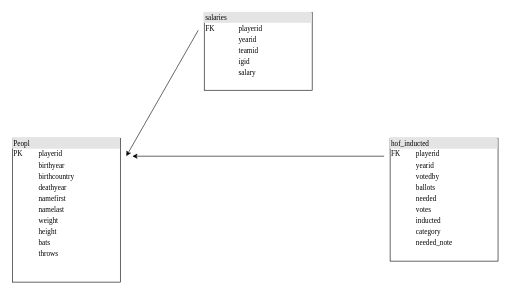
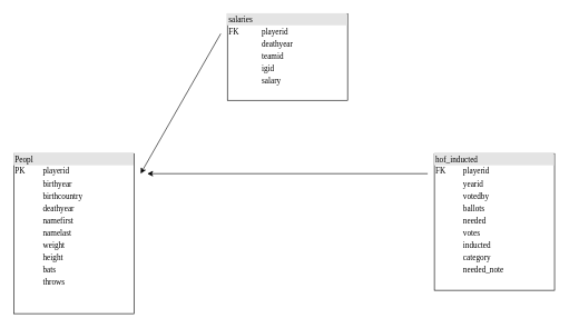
  <mxCell id="0" />
  <mxCell id="1" parent="0" />
  <mxCell id="2" value="&lt;div style=&quot;box-sizing: border-box ; width: 100% ; background: #e4e4e4 ; padding: 2px&quot;&gt;hof_inducted&lt;/div&gt;&lt;table style=&quot;width: 100% ; font-size: 1em&quot; cellspacing=&quot;0&quot; cellpadding=&quot;2&quot;&gt;&lt;tbody&gt;&lt;tr&gt;&lt;td&gt;FK&lt;/td&gt;&lt;td&gt;playerid&lt;/td&gt;&lt;/tr&gt;&lt;tr&gt;&lt;td&gt;&lt;br&gt;&lt;/td&gt;&lt;td&gt;yearid&lt;/td&gt;&lt;/tr&gt;&lt;tr&gt;&lt;td&gt;&lt;br&gt;&lt;/td&gt;&lt;td&gt;votedby&lt;/td&gt;&lt;/tr&gt;&lt;tr&gt;&lt;td&gt;&lt;br&gt;&lt;/td&gt;&lt;td&gt;ballots&lt;br&gt;&lt;/td&gt;&lt;/tr&gt;&lt;tr&gt;&lt;td&gt;&lt;br&gt;&lt;/td&gt;&lt;td&gt;needed&lt;br&gt;&lt;/td&gt;&lt;/tr&gt;&lt;tr&gt;&lt;td&gt;&lt;br&gt;&lt;/td&gt;&lt;td&gt;votes&lt;br&gt;&lt;/td&gt;&lt;/tr&gt;&lt;tr&gt;&lt;td&gt;&lt;br&gt;&lt;/td&gt;&lt;td&gt;inducted&lt;br&gt;&lt;/td&gt;&lt;/tr&gt;&lt;tr&gt;&lt;td&gt;&lt;br&gt;&lt;/td&gt;&lt;td&gt;category&lt;br&gt;&lt;/td&gt;&lt;/tr&gt;&lt;tr&gt;&lt;td&gt;&lt;br&gt;&lt;/td&gt;&lt;td&gt;needed_note&lt;br&gt;&lt;/td&gt;&lt;/tr&gt;&lt;/tbody&gt;&lt;/table&gt;" style="verticalAlign=top;align=left;overflow=fill;html=1;rounded=0;shadow=0;comic=0;labelBackgroundColor=none;strokeColor=#000000;strokeWidth=1;fillColor=#ffffff;fontFamily=Verdana;fontSize=12;fontColor=#000000;" parent="1" vertex="1"><mxGeometry x="650" y="230" width="180" height="205" as="geometry" /></mxCell>
  <mxCell id="3" value="&lt;div style=&quot;box-sizing: border-box ; width: 100% ; background: #e4e4e4 ; padding: 2px&quot;&gt;Peopl&lt;/div&gt;&lt;table style=&quot;width: 100% ; font-size: 1em&quot; cellspacing=&quot;0&quot; cellpadding=&quot;2&quot;&gt;&lt;tbody&gt;&lt;tr&gt;&lt;td&gt;PK&lt;/td&gt;&lt;td&gt;playerid&lt;/td&gt;&lt;/tr&gt;&lt;tr&gt;&lt;td&gt;&lt;br&gt;&lt;/td&gt;&lt;td&gt;birthyear&lt;/td&gt;&lt;/tr&gt;&lt;tr&gt;&lt;td&gt;&lt;br&gt;&lt;/td&gt;&lt;td&gt;birthcountry&lt;/td&gt;&lt;/tr&gt;&lt;tr&gt;&lt;td&gt;&lt;br&gt;&lt;/td&gt;&lt;td&gt;deathyear&lt;br&gt;&lt;/td&gt;&lt;/tr&gt;&lt;tr&gt;&lt;td&gt;&lt;br&gt;&lt;/td&gt;&lt;td&gt;namefirst&lt;br&gt;&lt;/td&gt;&lt;/tr&gt;&lt;tr&gt;&lt;td&gt;&lt;br&gt;&lt;/td&gt;&lt;td&gt;namelast&lt;br&gt;&lt;/td&gt;&lt;/tr&gt;&lt;tr&gt;&lt;td&gt;&lt;br&gt;&lt;/td&gt;&lt;td&gt;weight&lt;br&gt;&lt;/td&gt;&lt;/tr&gt;&lt;tr&gt;&lt;td&gt;&lt;br&gt;&lt;/td&gt;&lt;td&gt;height&lt;br&gt;&lt;/td&gt;&lt;/tr&gt;&lt;tr&gt;&lt;td&gt;&lt;br&gt;&lt;/td&gt;&lt;td&gt;bats&lt;br&gt;&lt;/td&gt;&lt;/tr&gt;&lt;tr&gt;&lt;td&gt;&lt;br&gt;&lt;/td&gt;&lt;td&gt;throws&lt;br&gt;&lt;/td&gt;&lt;/tr&gt;&lt;/tbody&gt;&lt;/table&gt;" style="verticalAlign=top;align=left;overflow=fill;html=1;rounded=0;shadow=0;comic=0;labelBackgroundColor=none;strokeColor=#000000;strokeWidth=1;fillColor=#ffffff;fontFamily=Verdana;fontSize=12;fontColor=#000000;" parent="1" vertex="1"><mxGeometry x="20" y="230" width="180" height="240" as="geometry" /></mxCell>
- <mxCell id="4" value="&lt;div style=&quot;box-sizing: border-box ; width: 100% ; background: #e4e4e4 ; padding: 2px&quot;&gt;salaries&lt;/div&gt;&lt;table style=&quot;width: 100% ; font-size: 1em&quot; cellspacing=&quot;0&quot; cellpadding=&quot;2&quot;&gt;&lt;tbody&gt;&lt;tr&gt;&lt;td&gt;FK&lt;br&gt;&lt;/td&gt;&lt;td&gt;playerid&lt;/td&gt;&lt;/tr&gt;&lt;tr&gt;&lt;td&gt;&lt;br&gt;&lt;/td&gt;&lt;td&gt;yearid&lt;/td&gt;&lt;/tr&gt;&lt;tr&gt;&lt;td&gt;&lt;br&gt;&lt;/td&gt;&lt;td&gt;teamid&lt;/td&gt;&lt;/tr&gt;&lt;tr&gt;&lt;td&gt;&lt;br&gt;&lt;/td&gt;&lt;td&gt;igid&lt;br&gt;&lt;/td&gt;&lt;/tr&gt;&lt;tr&gt;&lt;td&gt;&lt;br&gt;&lt;/td&gt;&lt;td&gt;salary&lt;br&gt;&lt;/td&gt;&lt;/tr&gt;&lt;/tbody&gt;&lt;/table&gt;" style="verticalAlign=top;align=left;overflow=fill;html=1;rounded=0;shadow=0;comic=0;labelBackgroundColor=none;strokeColor=#000000;strokeWidth=1;fillColor=#ffffff;fontFamily=Verdana;fontSize=12;fontColor=#000000;" parent="1" vertex="1"><mxGeometry x="340" y="20" width="180" height="130" as="geometry" /></mxCell>
+ <mxCell id="4" value="&lt;div style=&quot;box-sizing: border-box ; width: 100% ; background: #e4e4e4 ; padding: 2px&quot;&gt;salaries&lt;/div&gt;&lt;table style=&quot;width: 100% ; font-size: 1em&quot; cellspacing=&quot;0&quot; cellpadding=&quot;2&quot;&gt;&lt;tbody&gt;&lt;tr&gt;&lt;td&gt;FK&lt;br&gt;&lt;/td&gt;&lt;td&gt;playerid&lt;/td&gt;&lt;/tr&gt;&lt;tr&gt;&lt;td&gt;&lt;br&gt;&lt;/td&gt;&lt;td&gt;deathyear&lt;/td&gt;&lt;/tr&gt;&lt;tr&gt;&lt;td&gt;&lt;br&gt;&lt;/td&gt;&lt;td&gt;teamid&lt;/td&gt;&lt;/tr&gt;&lt;tr&gt;&lt;td&gt;&lt;br&gt;&lt;/td&gt;&lt;td&gt;igid&lt;br&gt;&lt;/td&gt;&lt;/tr&gt;&lt;tr&gt;&lt;td&gt;&lt;br&gt;&lt;/td&gt;&lt;td&gt;salary&lt;br&gt;&lt;/td&gt;&lt;/tr&gt;&lt;/tbody&gt;&lt;/table&gt;" style="verticalAlign=top;align=left;overflow=fill;html=1;rounded=0;shadow=0;comic=0;labelBackgroundColor=none;strokeColor=#000000;strokeWidth=1;fillColor=#ffffff;fontFamily=Verdana;fontSize=12;fontColor=#000000;" parent="1" vertex="1"><mxGeometry x="340" y="20" width="180" height="130" as="geometry" /></mxCell>
  <mxCell id="5" value="" style="endArrow=classic;html=1;" edge="1" parent="1"><mxGeometry width="50" height="50" relative="1" as="geometry"><mxPoint x="330" y="50" as="sourcePoint" /><mxPoint x="210" y="260" as="targetPoint" /></mxGeometry></mxCell>
  <mxCell id="6" value="" style="endArrow=classic;html=1;" edge="1" parent="1"><mxGeometry width="50" height="50" relative="1" as="geometry"><mxPoint x="640" y="260" as="sourcePoint" /><mxPoint x="220" y="260" as="targetPoint" /></mxGeometry></mxCell>
